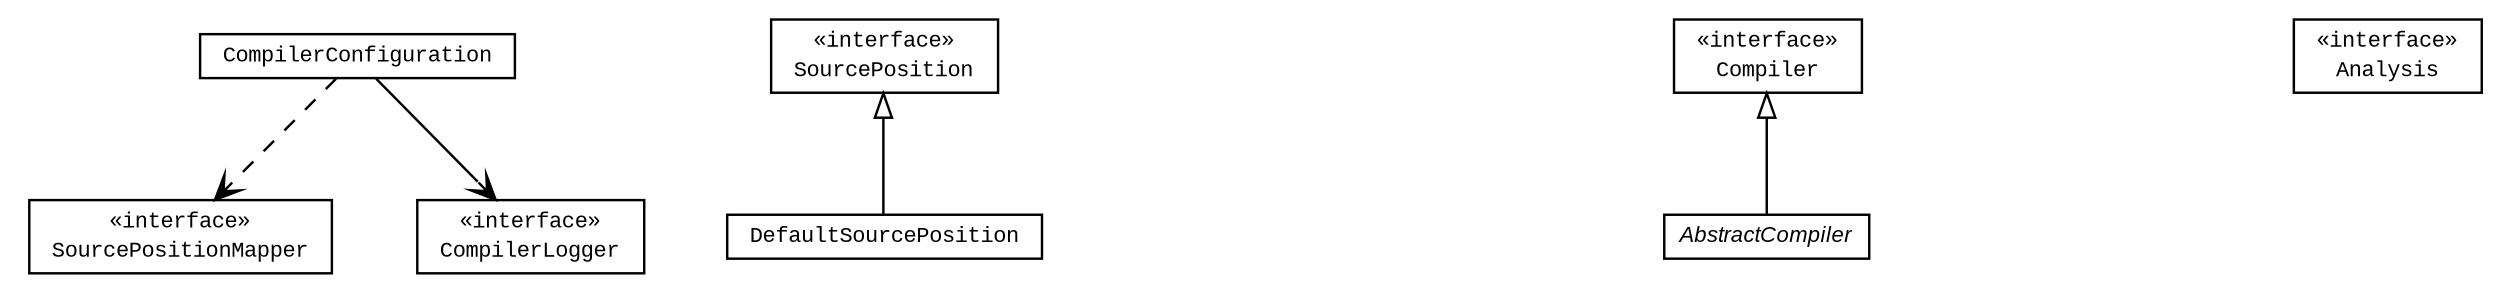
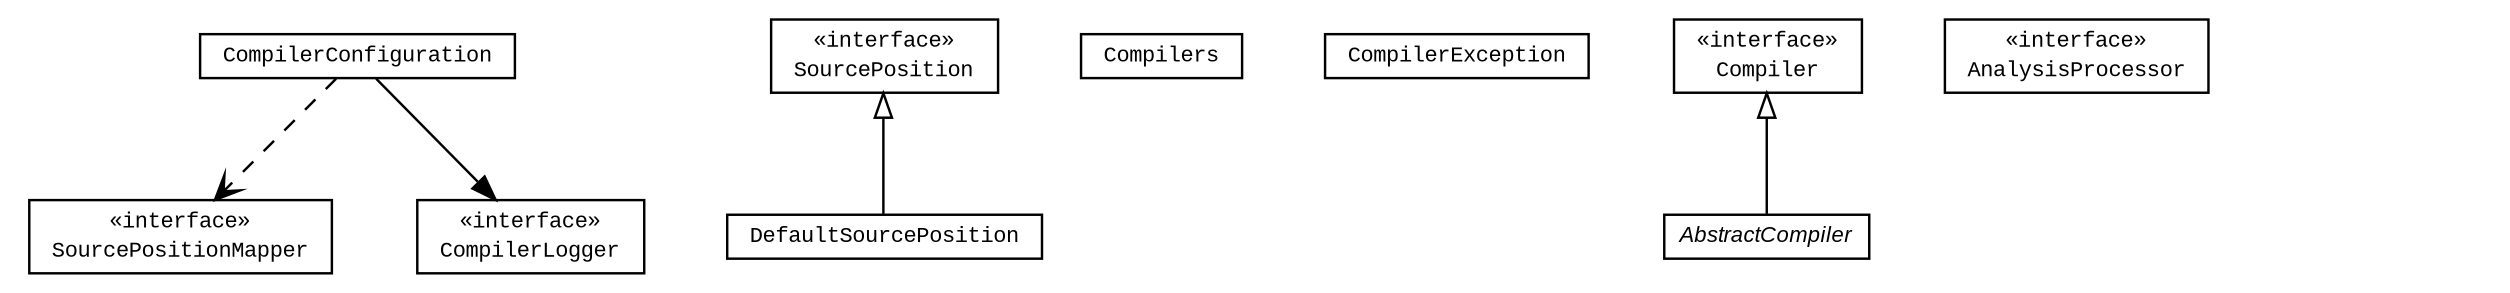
  digraph {
    fontname="Liberation Mono"
    nodesep=0.25
    ranksep=0.5
    node [fontcolor=black fontname="Liberation Mono" fontsize=9.0 shape=plaintext]
    edge [fontname="Liberation Mono" fontsize=10 headport=p labelfontname=arial labelfontsize=10 style=solid tailport=p]
    n1 [label=<<table title="com.google.code.sbt.compiler.api.SourcePositionMapper" border="0" cellborder="1" cellspacing="0" cellpadding="2" port="p" href="./SourcePositionMapper.html"> 		<tr><td><table border="0" cellspacing="0" cellpadding="1"> <tr><td align="center" balign="center"> &#171;interface&#187; </td></tr> <tr><td align="center" balign="center"> SourcePositionMapper </td></tr> 		</table></td></tr> 		</table>>]
    n2 [label=<<table title="com.google.code.sbt.compiler.api.SourcePosition" border="0" cellborder="1" cellspacing="0" cellpadding="2" port="p" href="./SourcePosition.html"> 		<tr><td><table border="0" cellspacing="0" cellpadding="1"> <tr><td align="center" balign="center"> &#171;interface&#187; </td></tr> <tr><td align="center" balign="center"> SourcePosition </td></tr> 		</table></td></tr> 		</table>>]
    n3 [label=<<table title="com.google.code.sbt.compiler.api.DefaultSourcePosition" border="0" cellborder="1" cellspacing="0" cellpadding="2" port="p" href="./DefaultSourcePosition.html"> 		<tr><td><table border="0" cellspacing="0" cellpadding="1"> <tr><td align="center" balign="center"> DefaultSourcePosition </td></tr> 		</table></td></tr> 		</table>>]
+   n4 [label=<<table title="com.google.code.sbt.compiler.api.Compilers" border="0" cellborder="1" cellspacing="0" cellpadding="2" port="p" href="./Compilers.html"> 		<tr><td><table border="0" cellspacing="0" cellpadding="1"> <tr><td align="center" balign="center"> Compilers </td></tr> 		</table></td></tr> 		</table>>]
    n5 [label=<<table title="com.google.code.sbt.compiler.api.CompilerLogger" border="0" cellborder="1" cellspacing="0" cellpadding="2" port="p" href="./CompilerLogger.html"> 		<tr><td><table border="0" cellspacing="0" cellpadding="1"> <tr><td align="center" balign="center"> &#171;interface&#187; </td></tr> <tr><td align="center" balign="center"> CompilerLogger </td></tr> 		</table></td></tr> 		</table>>]
+   n6 [label=<<table title="com.google.code.sbt.compiler.api.CompilerException" border="0" cellborder="1" cellspacing="0" cellpadding="2" port="p" href="./CompilerException.html"> 		<tr><td><table border="0" cellspacing="0" cellpadding="1"> <tr><td align="center" balign="center"> CompilerException </td></tr> 		</table></td></tr> 		</table>>]
    n7 [label=<<table title="com.google.code.sbt.compiler.api.CompilerConfiguration" border="0" cellborder="1" cellspacing="0" cellpadding="2" port="p" href="./CompilerConfiguration.html"> 		<tr><td><table border="0" cellspacing="0" cellpadding="1"> <tr><td align="center" balign="center"> CompilerConfiguration </td></tr> 		</table></td></tr> 		</table>>]
    n8 [label=<<table title="com.google.code.sbt.compiler.api.Compiler" border="0" cellborder="1" cellspacing="0" cellpadding="2" port="p" href="./Compiler.html"> 		<tr><td><table border="0" cellspacing="0" cellpadding="1"> <tr><td align="center" balign="center"> &#171;interface&#187; </td></tr> <tr><td align="center" balign="center"> Compiler </td></tr> 		</table></td></tr> 		</table>>]
    n9 [label=<<table title="com.google.code.sbt.compiler.api.AbstractCompiler" border="0" cellborder="1" cellspacing="0" cellpadding="2" port="p" href="./AbstractCompiler.html"> 		<tr><td><table border="0" cellspacing="0" cellpadding="1"> <tr><td align="center" balign="center"><font face="arial italic"> AbstractCompiler </font></td></tr> 		</table></td></tr> 		</table>>]
-   n11 [label=<<table title="com.google.code.sbt.compiler.api.Analysis" border="0" cellborder="1" cellspacing="0" cellpadding="2" port="p" href="./Analysis.html"> 		<tr><td><table border="0" cellspacing="0" cellpadding="1"> <tr><td align="center" balign="center"> &#171;interface&#187; </td></tr> <tr><td align="center" balign="center"> Analysis </td></tr> 		</table></td></tr> 		</table>>]
+   n10 [label=<<table title="com.google.code.sbt.compiler.api.AnalysisProcessor" border="0" cellborder="1" cellspacing="0" cellpadding="2" port="p" href="./AnalysisProcessor.html"> 		<tr><td><table border="0" cellspacing="0" cellpadding="1"> <tr><td align="center" balign="center"> &#171;interface&#187; </td></tr> <tr><td align="center" balign="center"> AnalysisProcessor </td></tr> 		</table></td></tr> 		</table>>]
    n2 -> n3 [arrowtail=empty dir=back]
    n7 -> n1 [arrowhead=open color=black fontcolor=black fontsize=10.0 style=dashed]
-   n7 -> n5 [arrowhead=open color=black fontcolor=black fontsize=10.0 style=""]
+   n7 -> n5 [arrowhead=normal color=black fontcolor=black fontsize=10.0 style=""]
    n8 -> n9 [arrowtail=empty dir=back]
  }
